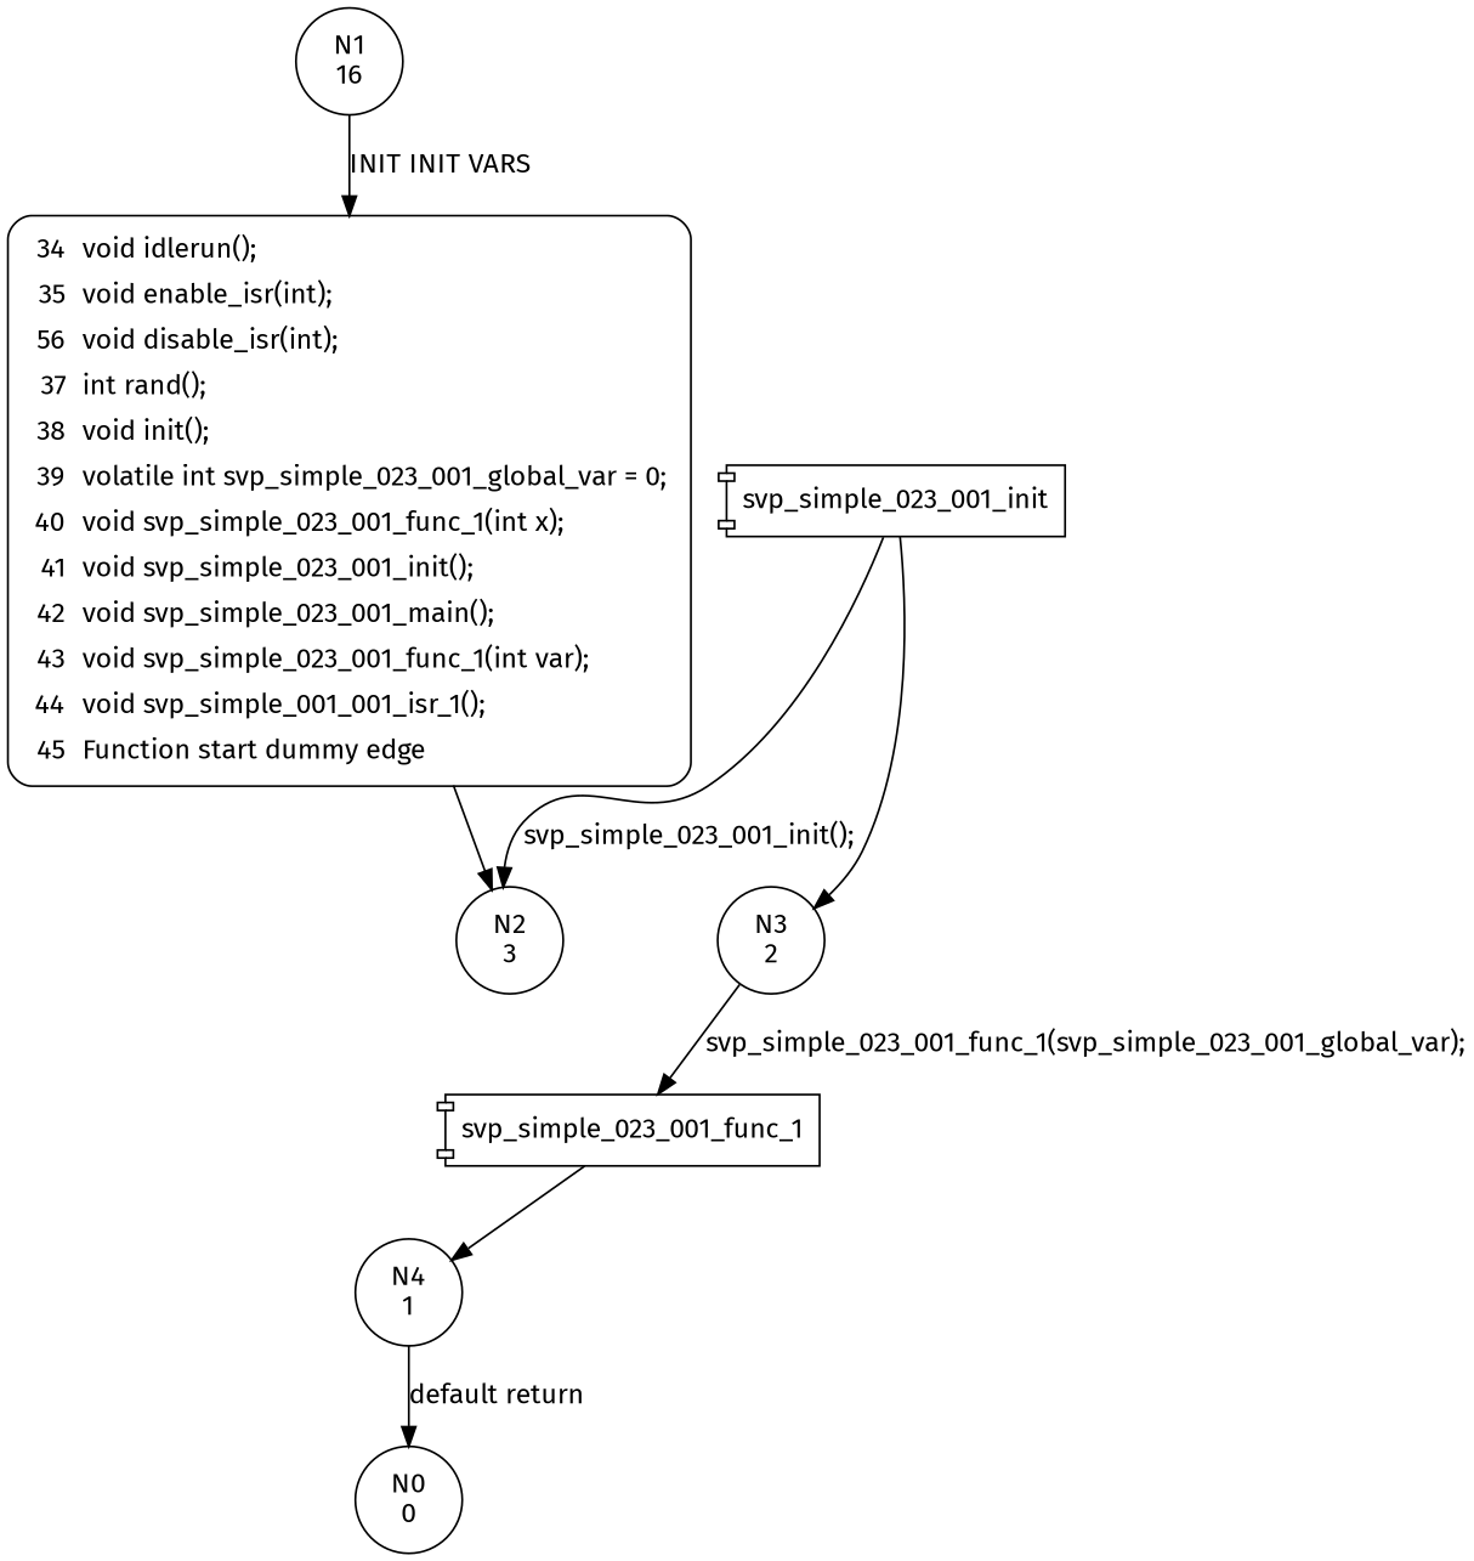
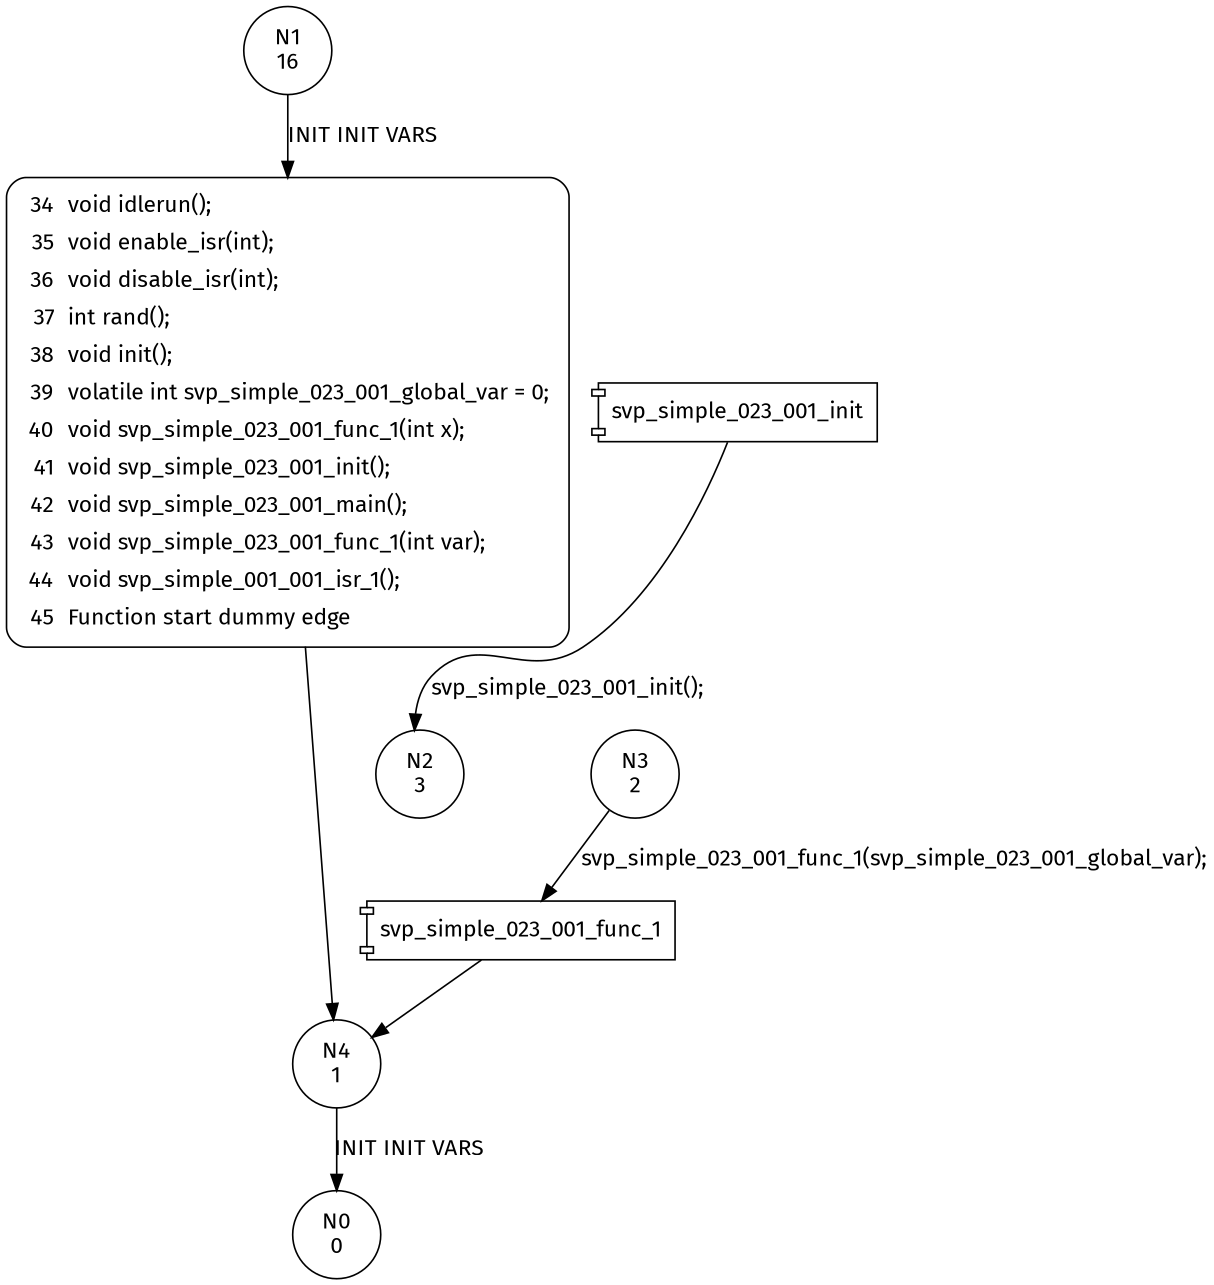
  digraph {
    fontname="Fira Sans"
    node [fontname="Fira Sans" shape=circle]
    edge [fontname="Fira Sans"]
    n1 [label="N1\n16"]
-   n2 [fillcolor=white label=<<table border="0" cellborder="0" cellpadding="3" bgcolor="white"><tr><td align="right">34</td><td align="left">void idlerun();</td></tr><tr><td align="right">35</td><td align="left">void enable_isr(int);</td></tr><tr><td align="right">56</td><td align="left">void disable_isr(int);</td></tr><tr><td align="right">37</td><td align="left">int rand();</td></tr><tr><td align="right">38</td><td align="left">void init();</td></tr><tr><td align="right">39</td><td align="left">volatile int svp_simple_023_001_global_var = 0;</td></tr><tr><td align="right">40</td><td align="left">void svp_simple_023_001_func_1(int x);</td></tr><tr><td align="right">41</td><td align="left">void svp_simple_023_001_init();</td></tr><tr><td align="right">42</td><td align="left">void svp_simple_023_001_main();</td></tr><tr><td align="right">43</td><td align="left">void svp_simple_023_001_func_1(int var);</td></tr><tr><td align="right">44</td><td align="left">void svp_simple_001_001_isr_1();</td></tr><tr><td align="right">45</td><td align="left">Function start dummy edge</td></tr></table>> penwidth=1 shape=Mrecord style="filled,bold"]
+   n2 [fillcolor=white label=<<table border="0" cellborder="0" cellpadding="3" bgcolor="white"><tr><td align="right">34</td><td align="left">void idlerun();</td></tr><tr><td align="right">35</td><td align="left">void enable_isr(int);</td></tr><tr><td align="right">36</td><td align="left">void disable_isr(int);</td></tr><tr><td align="right">37</td><td align="left">int rand();</td></tr><tr><td align="right">38</td><td align="left">void init();</td></tr><tr><td align="right">39</td><td align="left">volatile int svp_simple_023_001_global_var = 0;</td></tr><tr><td align="right">40</td><td align="left">void svp_simple_023_001_func_1(int x);</td></tr><tr><td align="right">41</td><td align="left">void svp_simple_023_001_init();</td></tr><tr><td align="right">42</td><td align="left">void svp_simple_023_001_main();</td></tr><tr><td align="right">43</td><td align="left">void svp_simple_023_001_func_1(int var);</td></tr><tr><td align="right">44</td><td align="left">void svp_simple_001_001_isr_1();</td></tr><tr><td align="right">45</td><td align="left">Function start dummy edge</td></tr></table>> penwidth=1 shape=Mrecord style="filled,bold"]
    n3 [label="N2\n3"]
    n4 [label=svp_simple_023_001_init shape=component]
    n5 [label="N3\n2"]
    n6 [label=svp_simple_023_001_func_1 shape=component]
    n7 [label="N4\n1"]
    n8 [label="N0\n0"]
    n1 -> n2 [label="INIT INIT VARS"]
-   n2 -> n3
+   n2 -> n7
    n4 -> n3 [label="svp_simple_023_001_init();"]
-   n4 -> n5
    n5 -> n6 [label="svp_simple_023_001_func_1(svp_simple_023_001_global_var);"]
    n6 -> n7
-   n7 -> n8 [label="default return"]
+   n7 -> n8 [label="INIT INIT VARS"]
  }
